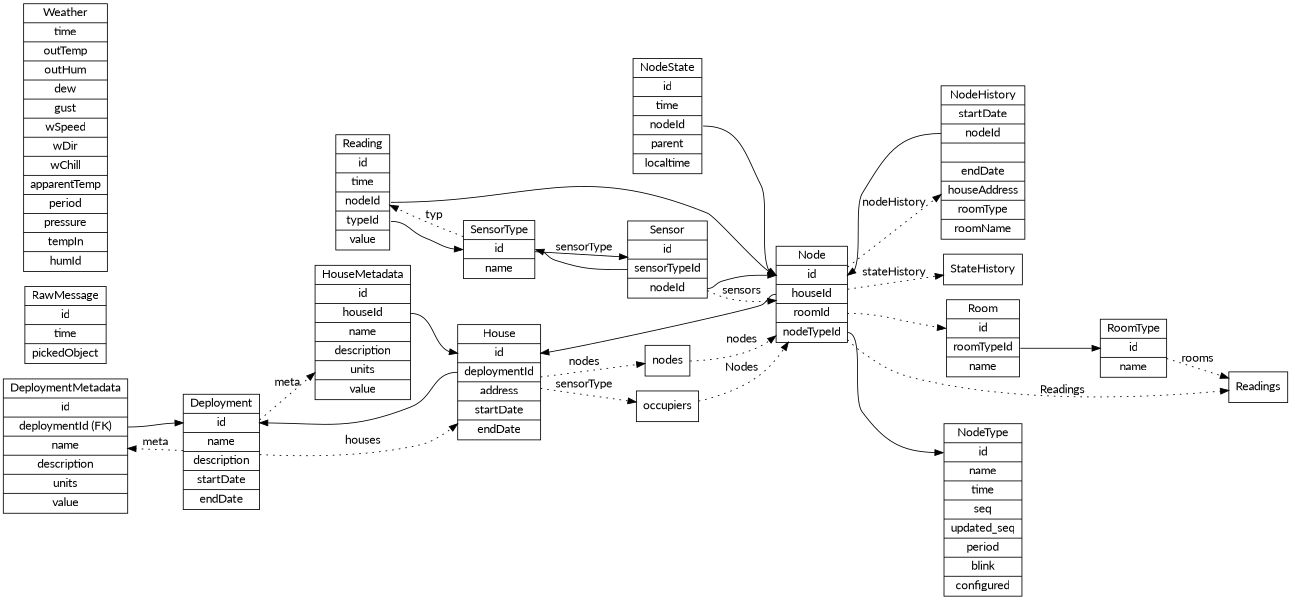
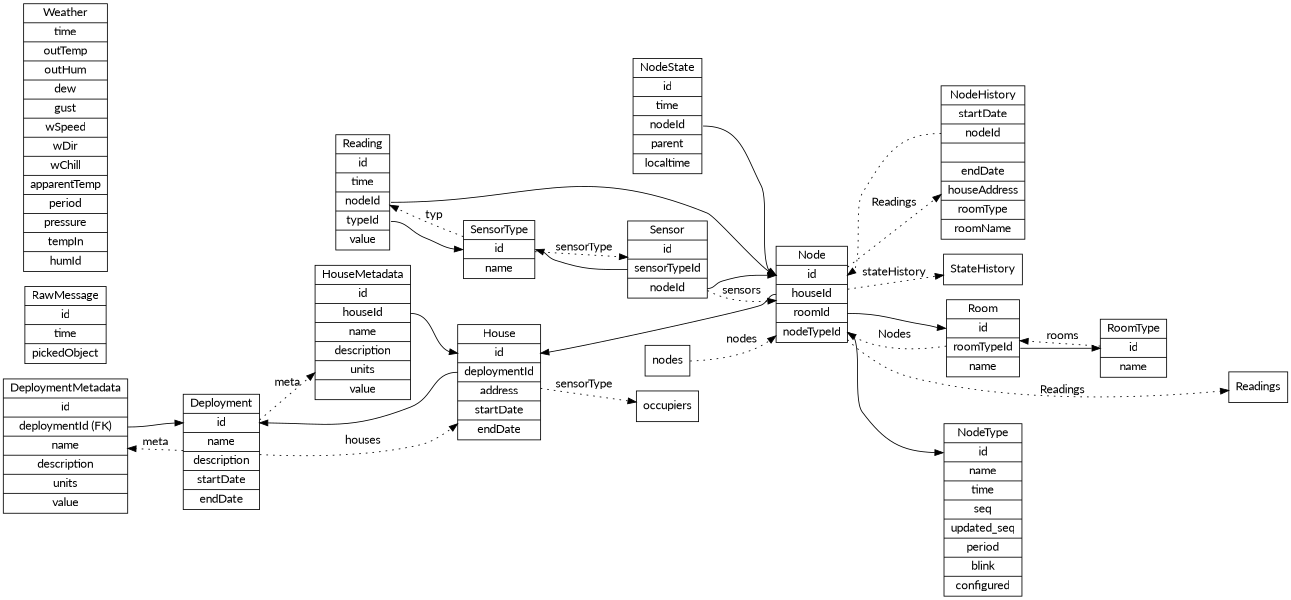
  digraph {
    fontname=Lato
    rankdir=LR
    node [fontname=Lato shape=record]
    edge [fontname=Lato style=dotted]
    n1 [label="DeploymentMetadata | <f0> id | <f1> deploymentId (FK)| name| description | units| value"]
    n2 [label="Deployment | <f0> id | name | description | startDate | endDate"]
    n3 [label="House | <f0> id | <f1> deploymentId | address | startDate | endDate"]
    n4 [label="HouseMetadata | <f0> id | <f1> houseId | name | description | units | value"]
    nodes
    occupiers
    n7 [label="Node| <f0> id| <f1> houseId| <f2> roomId| <f3> nodeTypeId"]
    n8 [label="NodeState|<f0>id|time|<f1>nodeId|parent|localtime"]
    n9 [label="NodeHistory|<f0>startDate|<f1>nodeId||endDate|houseAddress|roomType|roomName"]
    n10 [label="Room|<f0>id|<f1>roomTypeId|name"]
    n11 [label="NodeType| <f0>id |name|time|seq|updated_seq|period|blink|configured"]
    StateHistory
    Readings
    n14 [label="RoomType|<f0>id|name"]
    n15 [label="RawMessage|<f0>id|time|pickedObject"]
    n16 [label="Reading|<f0>id|time|<f1>nodeId|<f2>typeId|value"]
    n17 [label="SensorType|<f0>id|<f1>name"]
    n18 [label="Sensor|<f0>id|<f1>sensorTypeId|<f2>nodeId"]
    n19 [label="Weather|<f0>time|outTemp|outHum|dew|gust|wSpeed|wDir|wChill|apparentTemp|period|pressure|tempIn|humId"]
    n1 -> n2 [headport=f0 tailport=f1 style=""]
    n2 -> n1 [label=meta]
    n2 -> n3 [label=houses]
    n2 -> n4 [label=meta]
    n3 -> n2 [headport=f0 tailport=f1 style=""]
-   n3 -> nodes [label=nodes]
    n3 -> occupiers [label=sensorType]
    n4 -> n3 [headport=f0 tailport=f1 style=""]
    nodes -> n7 [label=nodes]
    n7 -> n3 [headport=f0 tailport=f1 style=""]
-   n7 -> n9 [label=nodeHistory]
-   n7 -> n10 [headport=f0 tailport=f2]
+   n7 -> n9 [label=Readings]
+   n7 -> n10 [headport=f0 tailport=f2 style=""]
    n7 -> n11 [headport=f0 tailport=f3 style=""]
    n7 -> StateHistory [label=stateHistory]
    n7 -> Readings [label=Readings]
    n8 -> n7 [headport=f0 tailport=f1 style=""]
-   n9 -> n7 [headport=f0 tailport=f1 style=""]
-   occupiers -> n7 [label=Nodes]
+   n9 -> n7 [headport=f0 tailport=f1]
+   n10 -> n7 [label=Nodes]
    n10 -> n14 [headport=f0 tailport=f1 style=""]
-   n14 -> Readings [label=rooms]
+   n14 -> n10 [label=rooms]
    n16 -> n7 [headport=f0 tailport=f1 style=""]
    n16 -> n17 [headport=f0 tailport=f2 style=""]
    n17 -> n16 [label=typ]
-   n17 -> n18 [label=sensorType style=solid]
+   n17 -> n18 [label=sensorType]
    n18 -> n7 [headport=f0 tailport=f2 style=""]
    n18 -> n7 [label=sensors]
    n18 -> n17 [headport=f0 tailport=f1 style=""]
  }
